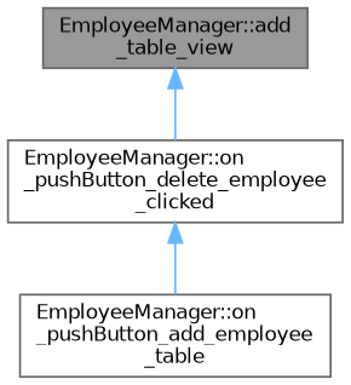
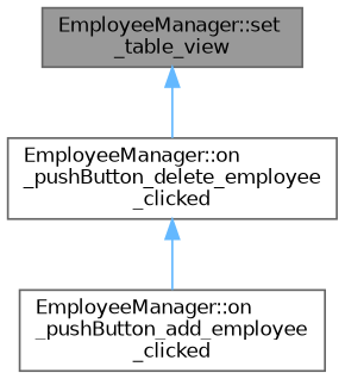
  digraph {
    rankdir=TB
    node [color=grey40 fillcolor=white fontname=Helvetica fontsize=10 shape=box style=filled]
    edge [color=steelblue1 dir=back fontname=Helvetica fontsize=10 labelfontname=Helvetica labelfontsize=10 style=solid]
-   n1 [color=gray40 fillcolor=grey60 fontcolor=black height=0.2 label="EmployeeManager::add\l_table_view" width=0.4]
+   n1 [color=gray40 fillcolor=grey60 fontcolor=black height=0.2 label="EmployeeManager::set\l_table_view" width=0.4]
    n2 [height=0.2 label="EmployeeManager::on\l_pushButton_delete_employee\l_clicked" width=0.4]
-   n3 [height=0.2 label="EmployeeManager::on\l_pushButton_add_employee\l_table" width=0.4]
+   n3 [height=0.2 label="EmployeeManager::on\l_pushButton_add_employee\l_clicked" width=0.4]
    n1 -> n2
    n2 -> n3
  }
